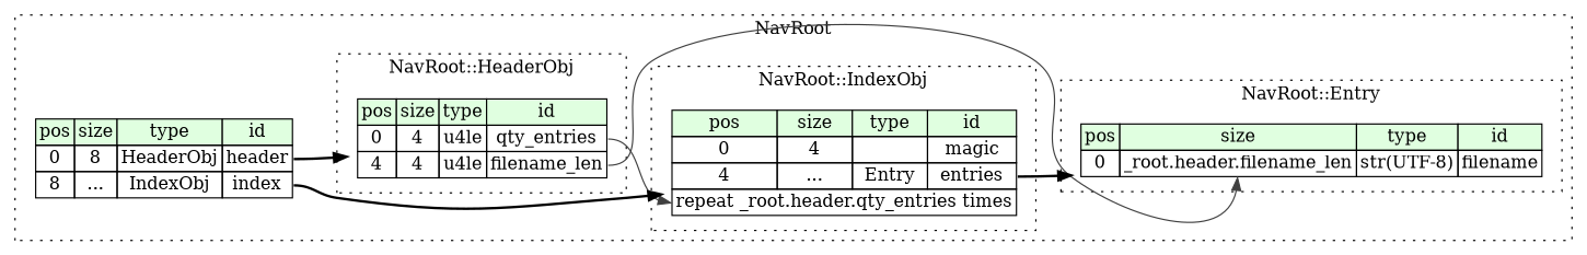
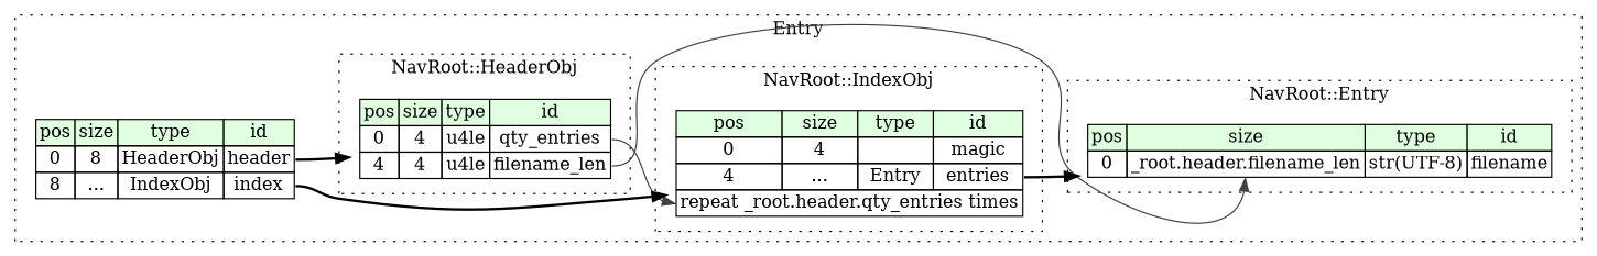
  digraph {
    rankdir=LR
    node [shape=plaintext]
    edge [style=bold]
    n1 [label=<<TABLE BORDER="0" CELLBORDER="1" CELLSPACING="0"> 				<TR><TD BGCOLOR="#E0FFE0">pos</TD><TD BGCOLOR="#E0FFE0">size</TD><TD BGCOLOR="#E0FFE0">type</TD><TD BGCOLOR="#E0FFE0">id</TD></TR> 				<TR><TD PORT="qty_entries_pos">0</TD><TD PORT="qty_entries_size">4</TD><TD>u4le</TD><TD PORT="qty_entries_type">qty_entries</TD></TR> 				<TR><TD PORT="filename_len_pos">4</TD><TD PORT="filename_len_size">4</TD><TD>u4le</TD><TD PORT="filename_len_type">filename_len</TD></TR> 			</TABLE>>]
    n2 [label=<<TABLE BORDER="0" CELLBORDER="1" CELLSPACING="0"> 				<TR><TD BGCOLOR="#E0FFE0">pos</TD><TD BGCOLOR="#E0FFE0">size</TD><TD BGCOLOR="#E0FFE0">type</TD><TD BGCOLOR="#E0FFE0">id</TD></TR> 				<TR><TD PORT="magic_pos">0</TD><TD PORT="magic_size">4</TD><TD></TD><TD PORT="magic_type">magic</TD></TR> 				<TR><TD PORT="entries_pos">4</TD><TD PORT="entries_size">...</TD><TD>Entry</TD><TD PORT="entries_type">entries</TD></TR> 				<TR><TD COLSPAN="4" PORT="entries__repeat">repeat _root.header.qty_entries times</TD></TR> 			</TABLE>>]
    n3 [label=<<TABLE BORDER="0" CELLBORDER="1" CELLSPACING="0"> 				<TR><TD BGCOLOR="#E0FFE0">pos</TD><TD BGCOLOR="#E0FFE0">size</TD><TD BGCOLOR="#E0FFE0">type</TD><TD BGCOLOR="#E0FFE0">id</TD></TR> 				<TR><TD PORT="filename_pos">0</TD><TD PORT="filename_size">_root.header.filename_len</TD><TD>str(UTF-8)</TD><TD PORT="filename_type">filename</TD></TR> 			</TABLE>>]
    n4 [label=<<TABLE BORDER="0" CELLBORDER="1" CELLSPACING="0"> 			<TR><TD BGCOLOR="#E0FFE0">pos</TD><TD BGCOLOR="#E0FFE0">size</TD><TD BGCOLOR="#E0FFE0">type</TD><TD BGCOLOR="#E0FFE0">id</TD></TR> 			<TR><TD PORT="header_pos">0</TD><TD PORT="header_size">8</TD><TD>HeaderObj</TD><TD PORT="header_type">header</TD></TR> 			<TR><TD PORT="index_pos">8</TD><TD PORT="index_size">...</TD><TD>IndexObj</TD><TD PORT="index_type">index</TD></TR> 		</TABLE>>]
    subgraph cluster_1 {
-     label=NavRoot
+     label=Entry
      style=dotted
      n4
      subgraph cluster_2 {
        label="NavRoot::HeaderObj"
        style=dotted
        n1
      }
      subgraph cluster_3 {
        label="NavRoot::IndexObj"
        style=dotted
        n2
      }
      subgraph cluster_4 {
        label="NavRoot::Entry"
        style=dotted
        n3
      }
    }
    n1 -> n2 [color="#404040" headport=entries__repeat tailport=qty_entries_type style=""]
    n1 -> n3 [color="#404040" headport=filename_size tailport=filename_len_type style=""]
    n2 -> n3 [tailport=entries_type]
    n4 -> n1 [tailport=header_type]
    n4 -> n2 [tailport=index_type]
  }
